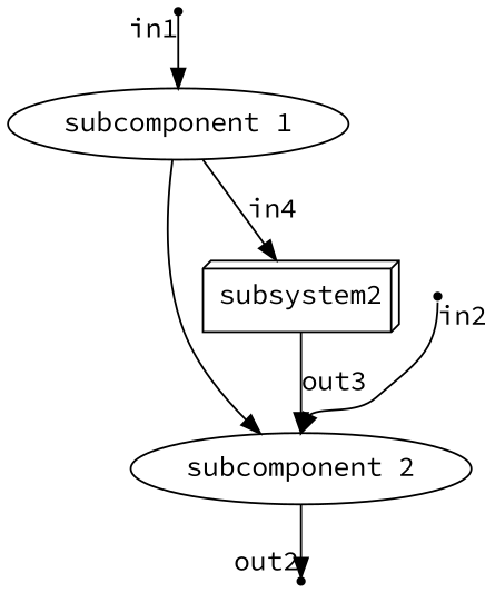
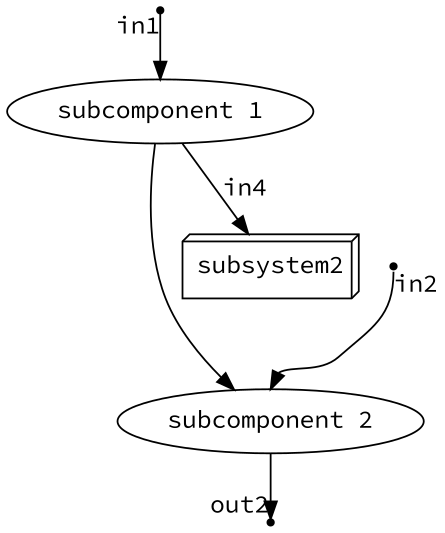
  digraph {
    fontname="Source Code Pro"
    node [fontname="Source Code Pro" shape=point]
    edge [fontname="Source Code Pro"]
    n1 [label=in1]
    n2 [label="subcomponent 1" shape=""]
    n3 [label="subcomponent 2" shape=""]
    n4 [label=subsystem2 shape=box3d]
    n5 [label=in2]
    n6 [label=out2]
    n1 -> n2 [headport=n taillabel=in1 tailport=s]
    n2 -> n3
    n2 -> n4 [label=in4]
    n3 -> n6 [headlabel=out2 headport=n tailport=s]
-   n4 -> n3 [label=out3]
    n5 -> n3 [headport=n taillabel=in2 tailport=s]
  }
